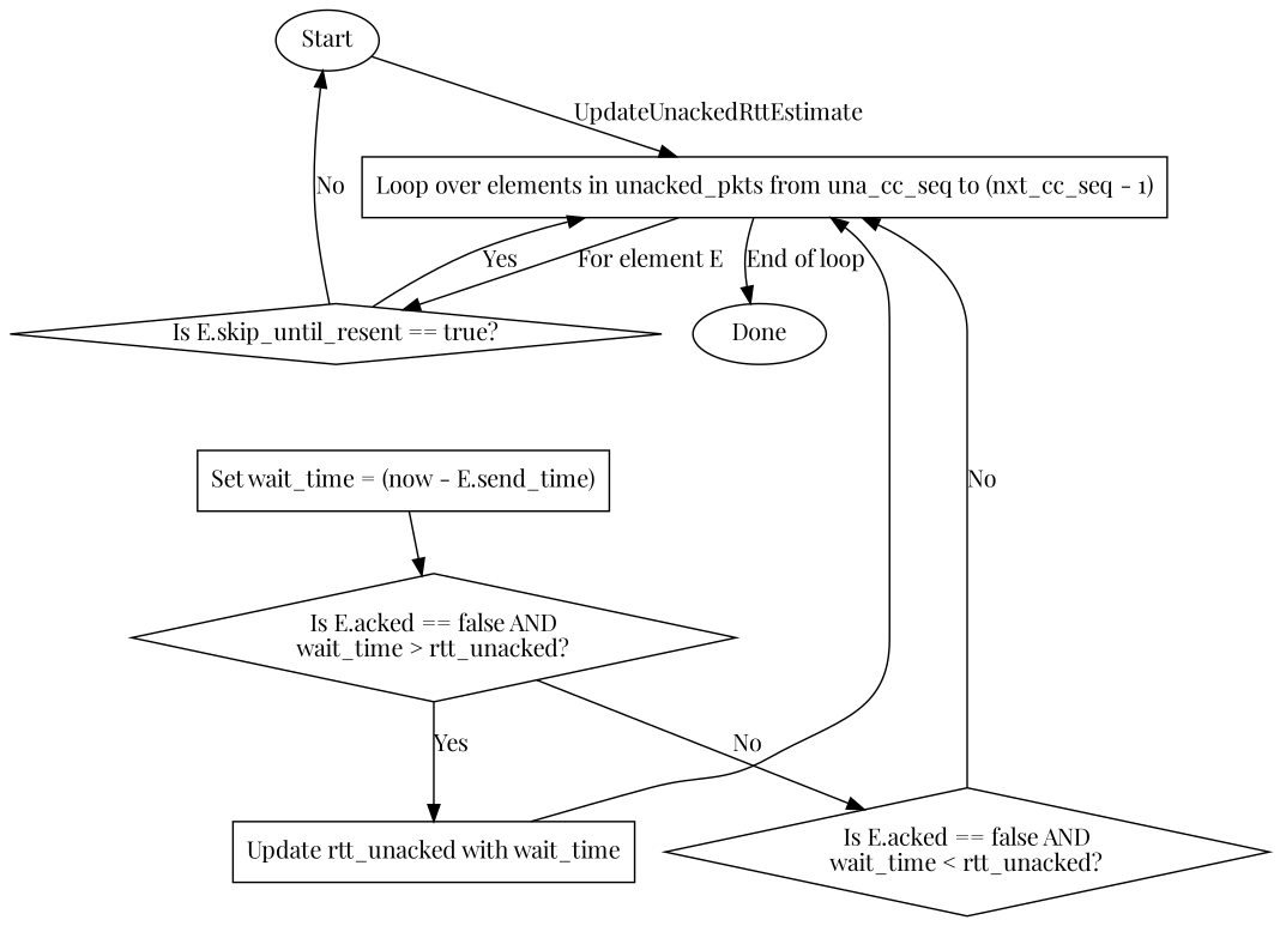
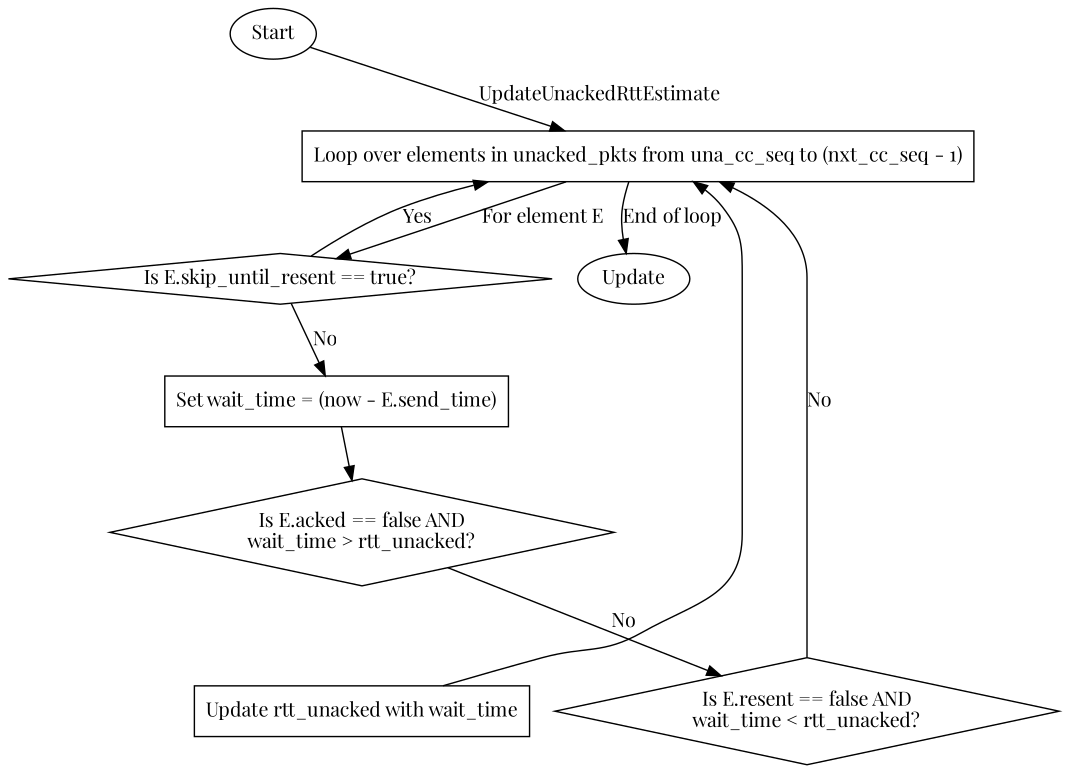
  digraph {
    fontname="Playfair Display"
    node [fontname="Playfair Display" shape=box]
    edge [fontname="Playfair Display"]
    n1 [label=Start shape=ellipse]
    n2 [label="Loop over elements in unacked_pkts from una_cc_seq to (nxt_cc_seq - 1)"]
-   n3 [label=Done shape=ellipse]
+   n3 [label=Update shape=ellipse]
    n4 [label="Is E.skip_until_resent == true?" shape=diamond]
    n5 [label="Set wait_time = (now - E.send_time)"]
    n6 [label="Is E.acked == false AND\nwait_time > rtt_unacked?" shape=diamond]
    n7 [label="Update rtt_unacked with wait_time"]
-   n8 [label="Is E.acked == false AND\nwait_time < rtt_unacked?" shape=diamond]
+   n8 [label="Is E.resent == false AND\nwait_time < rtt_unacked?" shape=diamond]
    n1 -> n2 [label=UpdateUnackedRttEstimate]
    n2 -> n3 [label="End of loop"]
    n2 -> n4 [label="For element E"]
    n4 -> n2 [label=Yes]
-   n4 -> n1 [label=No]
+   n4 -> n5 [label=No]
    n5 -> n6
-   n6 -> n7 [label=Yes]
    n6 -> n8 [label=No]
    n7 -> n2
    n8 -> n2 [label=No]
  }
